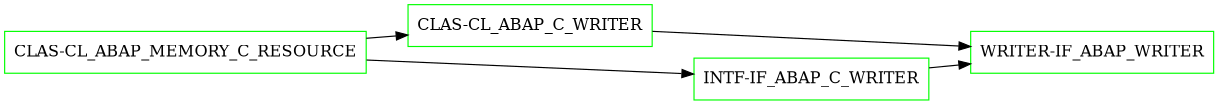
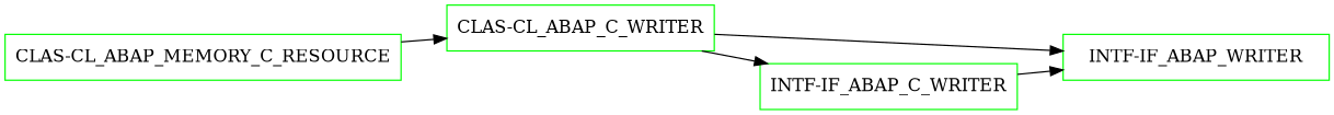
  digraph {
    rankdir=LR
    node [color=green shape=box]
    n1 [label="CLAS-CL_ABAP_MEMORY_C_RESOURCE"]
    "CLAS-CL_ABAP_C_WRITER"
-   "INTF-IF_ABAP_WRITER" [label="WRITER-IF_ABAP_WRITER"]
+   "INTF-IF_ABAP_WRITER"
    "INTF-IF_ABAP_C_WRITER"
    n1 -> "CLAS-CL_ABAP_C_WRITER"
    "CLAS-CL_ABAP_C_WRITER" -> "INTF-IF_ABAP_WRITER"
-   n1 -> "INTF-IF_ABAP_C_WRITER"
+   "CLAS-CL_ABAP_C_WRITER" -> "INTF-IF_ABAP_C_WRITER"
    "INTF-IF_ABAP_C_WRITER" -> "INTF-IF_ABAP_WRITER"
  }
